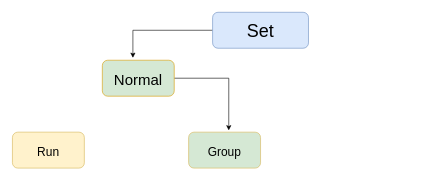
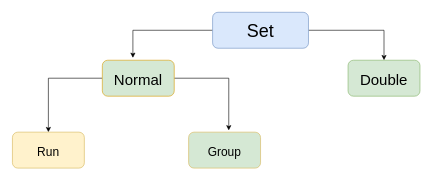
  <mxCell id="0" />
  <mxCell id="1" parent="0" />
+ <mxCell id="2" style="edgeStyle=orthogonalEdgeStyle;rounded=0;orthogonalLoop=1;jettySize=auto;html=1;fontSize=30;entryX=0.5;entryY=0;entryDx=0;entryDy=0;" parent="1" source="4" target="8" edge="1"><mxGeometry relative="1" as="geometry"><mxPoint x="640" y="90" as="targetPoint" /></mxGeometry></mxCell>
  <mxCell id="3" style="edgeStyle=orthogonalEdgeStyle;rounded=0;orthogonalLoop=1;jettySize=auto;html=1;entryX=0.425;entryY=-0.067;entryDx=0;entryDy=0;entryPerimeter=0;fontSize=30;" parent="1" source="4" target="7" edge="1"><mxGeometry relative="1" as="geometry" /></mxCell>
  <mxCell id="4" value="&lt;font size=&quot;1&quot; style=&quot;&quot;&gt;&lt;span style=&quot;font-size: 30px;&quot;&gt;Set&lt;/span&gt;&lt;/font&gt;" style="rounded=1;whiteSpace=wrap;html=1;fillColor=#dae8fc;strokeColor=#6c8ebf;" parent="1" vertex="1"><mxGeometry x="354" y="20" width="160" height="60" as="geometry" /></mxCell>
  <mxCell id="5" style="edgeStyle=orthogonalEdgeStyle;rounded=0;orthogonalLoop=1;jettySize=auto;html=1;entryX=0.558;entryY=-0.05;entryDx=0;entryDy=0;entryPerimeter=0;fontSize=30;" parent="1" source="7" target="10" edge="1"><mxGeometry relative="1" as="geometry" /></mxCell>
+ <mxCell id="6" style="edgeStyle=orthogonalEdgeStyle;rounded=0;orthogonalLoop=1;jettySize=auto;html=1;entryX=0.5;entryY=0;entryDx=0;entryDy=0;fontSize=30;" parent="1" source="7" target="9" edge="1"><mxGeometry relative="1" as="geometry" /></mxCell>
  <mxCell id="7" value="&lt;font style=&quot;font-size: 25px;&quot;&gt;Normal&lt;/font&gt;" style="rounded=1;whiteSpace=wrap;html=1;fontSize=30;fillColor=#d5e8d4;strokeColor=#d79b00;" parent="1" vertex="1"><mxGeometry x="170" y="100" width="120" height="60" as="geometry" /></mxCell>
+ <mxCell id="8" value="&lt;font style=&quot;font-size: 25px;&quot;&gt;Double&lt;/font&gt;" style="rounded=1;whiteSpace=wrap;html=1;fontSize=30;fillColor=#d5e8d4;strokeColor=#82b366;" parent="1" vertex="1"><mxGeometry x="580" y="100" width="120" height="60" as="geometry" /></mxCell>
  <mxCell id="9" value="&lt;font style=&quot;font-size: 20px;&quot;&gt;Run&lt;/font&gt;" style="rounded=1;whiteSpace=wrap;html=1;fontSize=30;fillColor=#fff2cc;strokeColor=#d6b656;" parent="1" vertex="1"><mxGeometry y="220" width="120" height="60" as="geometry" x="20" /></mxCell>
  <mxCell id="10" value="&lt;font style=&quot;font-size: 20px;&quot;&gt;Group&lt;/font&gt;" style="rounded=1;whiteSpace=wrap;html=1;fontSize=30;fillColor=#d5e8d4;strokeColor=#d6b656;" parent="1" vertex="1"><mxGeometry x="314" y="220" width="120" height="60" as="geometry" /></mxCell>
